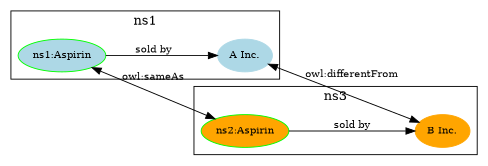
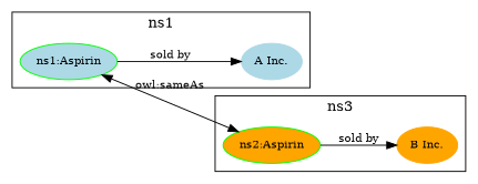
  digraph {
    rankdir=LR
    node [color=green fontsize=11.0 style=filled]
    edge [fontsize=11.0]
    n1 [fillcolor=lightblue label=<ns1:Aspirin>]
    n2 [color=lightblue label=<A Inc.>]
    n3 [fillcolor=orange label=<ns2:Aspirin>]
    n4 [color=orange label=<B Inc.>]
    subgraph cluster_1 {
      label=ns1
      n1
      n2
    }
    subgraph cluster_2 {
      label=ns3
      n3
      n4
    }
    n1 -> n2 [label=<sold by>]
    n1 -> n3 [dir=both label=<owl:sameAs>]
-   n2 -> n4 [dir=both label=<owl:differentFrom>]
    n3 -> n4 [label=<sold by>]
  }
